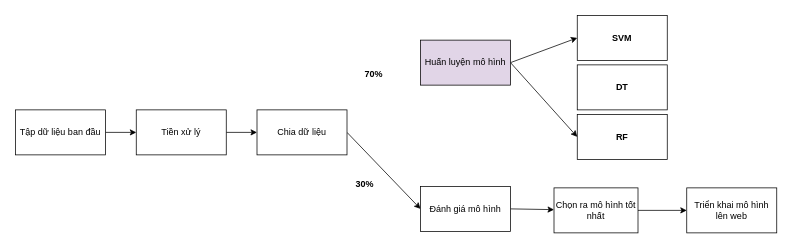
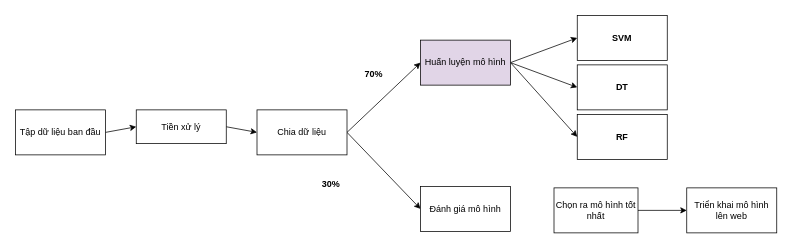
  <mxCell id="0" />
  <mxCell id="1" parent="0" />
  <mxCell id="2" value="&lt;b&gt;SVM&lt;/b&gt;" style="rounded=0;whiteSpace=wrap;html=1;" vertex="1" parent="1"><mxGeometry x="769" y="20" width="120" height="60" as="geometry" /></mxCell>
  <mxCell id="3" value="&lt;b&gt;RF&lt;/b&gt;" style="rounded=0;whiteSpace=wrap;html=1;" vertex="1" parent="1"><mxGeometry x="769" y="152" width="120" height="60" as="geometry" /></mxCell>
  <mxCell id="4" value="&lt;b&gt;DT&lt;/b&gt;" style="rounded=0;whiteSpace=wrap;html=1;" vertex="1" parent="1"><mxGeometry x="769" y="86" width="120" height="60" as="geometry" /></mxCell>
  <mxCell id="5" style="edgeStyle=none;html=1;exitX=1;exitY=0.5;exitDx=0;exitDy=0;entryX=0;entryY=0.5;entryDx=0;entryDy=0;" edge="1" parent="1" source="6" target="8"><mxGeometry relative="1" as="geometry" /></mxCell>
  <mxCell id="6" value="Tập dữ liệu ban đầu" style="rounded=0;whiteSpace=wrap;html=1;" vertex="1" parent="1"><mxGeometry x="20" y="146" width="120" height="60" as="geometry" /></mxCell>
  <mxCell id="7" style="edgeStyle=none;html=1;exitX=1;exitY=0.5;exitDx=0;exitDy=0;entryX=0;entryY=0.5;entryDx=0;entryDy=0;" edge="1" parent="1" source="8" target="11"><mxGeometry relative="1" as="geometry" /></mxCell>
- <mxCell id="8" value="Tiền xử lý" style="rounded=0;whiteSpace=wrap;html=1;" vertex="1" parent="1"><mxGeometry x="181" y="146" width="120" height="60" as="geometry" /></mxCell>
+ <mxCell id="8" value="Tiền xử lý" style="rounded=0;whiteSpace=wrap;html=1;" vertex="1" parent="1"><mxGeometry x="181" y="146" width="120" height="45" as="geometry" /></mxCell>
+ <mxCell id="9" style="edgeStyle=none;html=1;exitX=1;exitY=0.5;exitDx=0;exitDy=0;entryX=0;entryY=0.5;entryDx=0;entryDy=0;" edge="1" parent="1" source="11" target="15"><mxGeometry relative="1" as="geometry" /></mxCell>
  <mxCell id="10" style="edgeStyle=none;html=1;exitX=1;exitY=0.5;exitDx=0;exitDy=0;entryX=0;entryY=0.5;entryDx=0;entryDy=0;" edge="1" parent="1" source="11" target="17"><mxGeometry relative="1" as="geometry" /></mxCell>
  <mxCell id="11" value="Chia dữ liệu" style="rounded=0;whiteSpace=wrap;html=1;" vertex="1" parent="1"><mxGeometry x="342" y="146" width="120" height="60" as="geometry" /></mxCell>
  <mxCell id="12" style="edgeStyle=none;html=1;exitX=1;exitY=0.5;exitDx=0;exitDy=0;entryX=0;entryY=0.5;entryDx=0;entryDy=0;" edge="1" parent="1" source="15" target="2"><mxGeometry relative="1" as="geometry" /></mxCell>
+ <mxCell id="13" style="edgeStyle=none;html=1;exitX=1;exitY=0.5;exitDx=0;exitDy=0;entryX=0;entryY=0.5;entryDx=0;entryDy=0;" edge="1" parent="1" source="15" target="4"><mxGeometry relative="1" as="geometry" /></mxCell>
  <mxCell id="14" style="edgeStyle=none;html=1;exitX=1;exitY=0.5;exitDx=0;exitDy=0;entryX=0;entryY=0.5;entryDx=0;entryDy=0;" edge="1" parent="1" source="15" target="3"><mxGeometry relative="1" as="geometry" /></mxCell>
  <mxCell id="15" value="Huấn luyện mô hình" style="rounded=0;whiteSpace=wrap;html=1;fillColor=#e1d5e7;" vertex="1" parent="1"><mxGeometry x="560" y="53" width="120" height="60" as="geometry" /></mxCell>
- <mxCell id="16" style="edgeStyle=none;html=1;exitX=1;exitY=0.5;exitDx=0;exitDy=0;" edge="1" parent="1" source="17" target="19"><mxGeometry relative="1" as="geometry" /></mxCell>
  <mxCell id="17" value="Đánh giá mô hình" style="rounded=0;whiteSpace=wrap;html=1;" vertex="1" parent="1"><mxGeometry x="560" y="248" width="120" height="60" as="geometry" /></mxCell>
  <mxCell id="18" style="edgeStyle=none;html=1;exitX=1;exitY=0.5;exitDx=0;exitDy=0;entryX=0;entryY=0.5;entryDx=0;entryDy=0;" edge="1" parent="1" source="19" target="20"><mxGeometry relative="1" as="geometry" /></mxCell>
  <mxCell id="19" value="Chọn ra mô hình tốt nhất" style="rounded=0;whiteSpace=wrap;html=1;" vertex="1" parent="1"><mxGeometry x="738" y="250" width="112" height="60" as="geometry" /></mxCell>
  <mxCell id="20" value="Triển khai mô hình lên web" style="rounded=0;whiteSpace=wrap;html=1;" vertex="1" parent="1"><mxGeometry x="915" y="250" width="120" height="60" as="geometry" /></mxCell>
  <mxCell id="21" value="&lt;b&gt;70%&lt;/b&gt;" style="text;html=1;strokeColor=none;fillColor=none;align=center;verticalAlign=middle;whiteSpace=wrap;rounded=0;" vertex="1" parent="1"><mxGeometry x="467.5" y="83" width="60" height="30" as="geometry" /></mxCell>
- <mxCell id="22" value="&lt;b&gt;30%&lt;/b&gt;" style="text;html=1;strokeColor=none;fillColor=none;align=center;verticalAlign=middle;whiteSpace=wrap;rounded=0;" vertex="1" parent="1"><mxGeometry x="456" y="230" width="60" height="30" as="geometry" /></mxCell>
+ <mxCell id="22" value="&lt;b&gt;30%&lt;/b&gt;" style="text;html=1;strokeColor=none;fillColor=none;align=center;verticalAlign=middle;whiteSpace=wrap;rounded=0;" vertex="1" parent="1"><mxGeometry x="411" y="230" width="60" height="30" as="geometry" /></mxCell>
